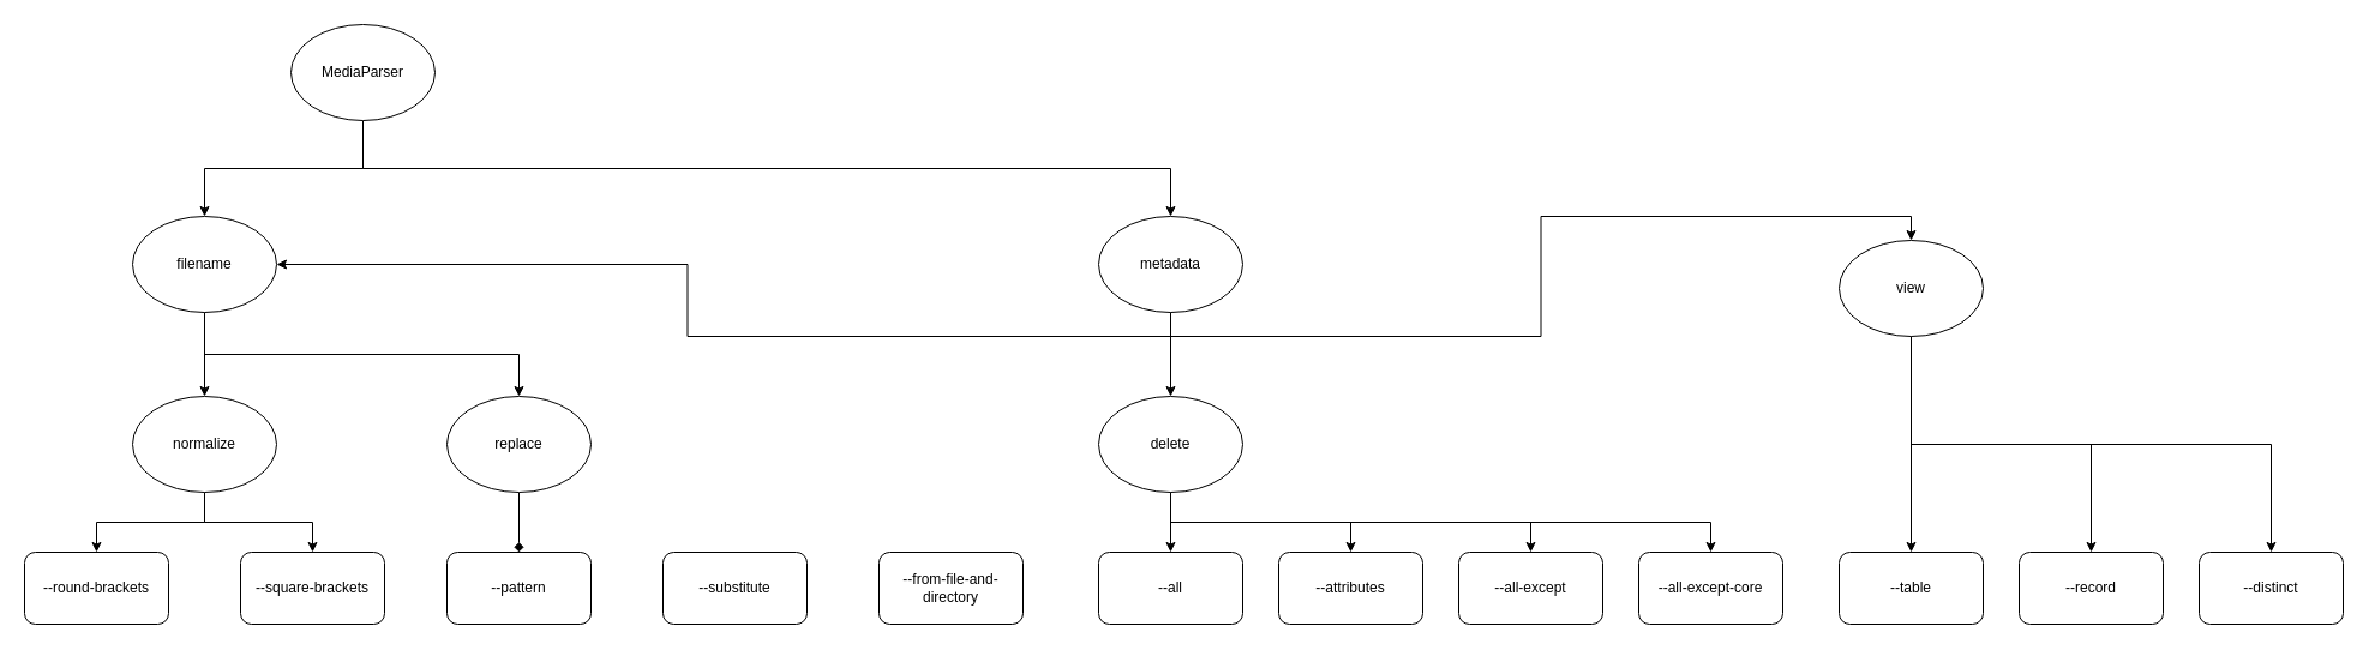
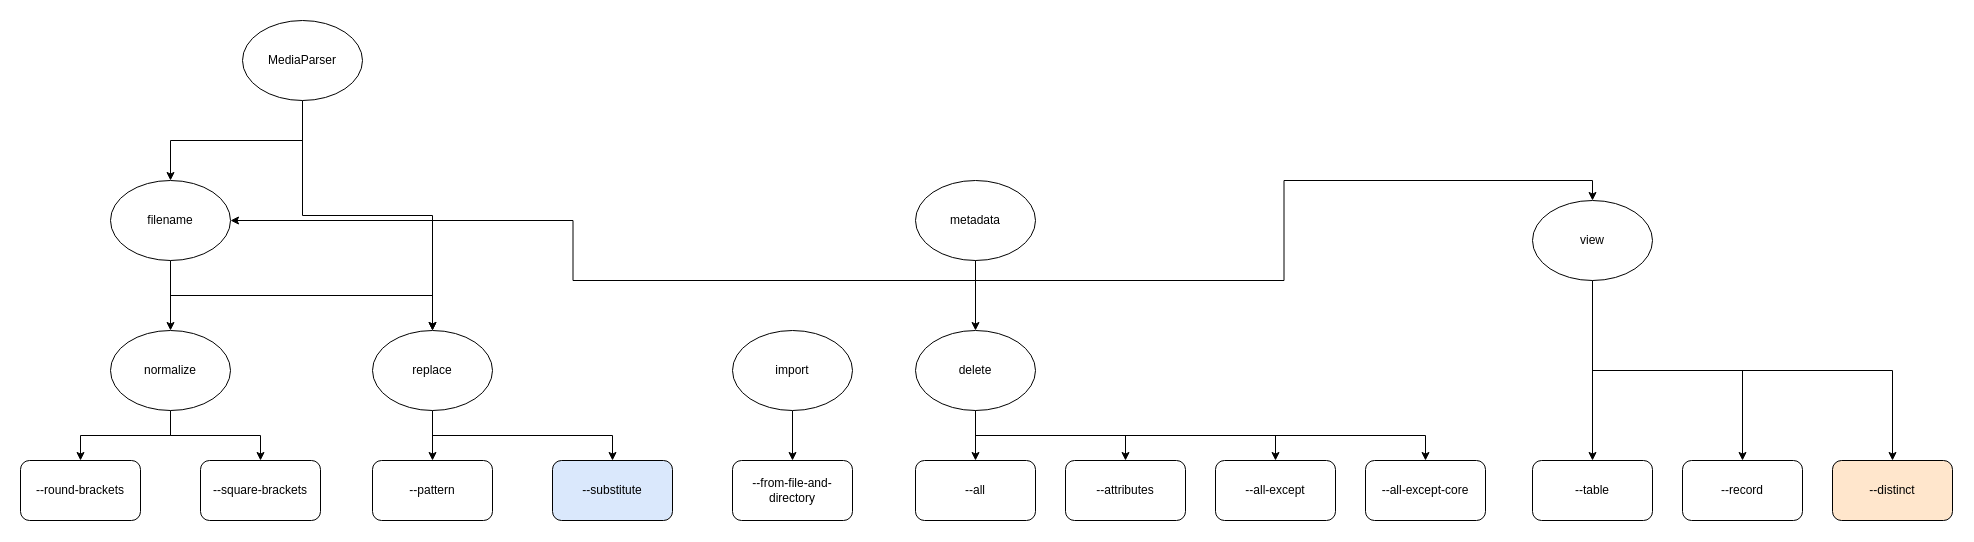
  <mxCell id="0" />
  <mxCell id="1" parent="0" />
  <mxCell id="2" style="edgeStyle=orthogonalEdgeStyle;rounded=0;orthogonalLoop=1;jettySize=auto;html=1;exitX=0.5;exitY=1;exitDx=0;exitDy=0;" edge="1" parent="1" source="5" target="7"><mxGeometry relative="1" as="geometry" /></mxCell>
  <mxCell id="3" style="edgeStyle=orthogonalEdgeStyle;rounded=0;jumpStyle=none;orthogonalLoop=1;jettySize=auto;html=1;exitX=0.5;exitY=1;exitDx=0;exitDy=0;" edge="1" parent="1" source="7" target="35"><mxGeometry relative="1" as="geometry" /></mxCell>
- <mxCell id="4" style="edgeStyle=orthogonalEdgeStyle;rounded=0;jumpStyle=none;orthogonalLoop=1;jettySize=auto;html=1;exitX=0.5;exitY=1;exitDx=0;exitDy=0;" edge="1" parent="1" source="5" target="14"><mxGeometry relative="1" as="geometry" /></mxCell>
+ <mxCell id="4" style="edgeStyle=orthogonalEdgeStyle;rounded=0;jumpStyle=none;orthogonalLoop=1;jettySize=auto;html=1;exitX=0.5;exitY=1;exitDx=0;exitDy=0;" edge="1" parent="1" source="5" target="35"><mxGeometry relative="1" as="geometry" /></mxCell>
  <mxCell id="5" value="MediaParser" style="ellipse;whiteSpace=wrap;html=1;" vertex="1" parent="1"><mxGeometry x="242" y="20" width="120" height="80" as="geometry" /></mxCell>
  <mxCell id="6" style="edgeStyle=orthogonalEdgeStyle;rounded=0;orthogonalLoop=1;jettySize=auto;html=1;entryX=0.5;entryY=0;entryDx=0;entryDy=0;" edge="1" parent="1" source="7" target="10"><mxGeometry relative="1" as="geometry" /></mxCell>
  <mxCell id="7" value="filename" style="ellipse;whiteSpace=wrap;html=1;" vertex="1" parent="1"><mxGeometry x="110" y="180" width="120" height="80" as="geometry" /></mxCell>
  <mxCell id="8" style="edgeStyle=orthogonalEdgeStyle;rounded=0;orthogonalLoop=1;jettySize=auto;html=1;exitX=0.5;exitY=1;exitDx=0;exitDy=0;entryX=0.5;entryY=0;entryDx=0;entryDy=0;" edge="1" parent="1" source="10" target="22"><mxGeometry relative="1" as="geometry" /></mxCell>
  <mxCell id="9" style="edgeStyle=orthogonalEdgeStyle;rounded=0;orthogonalLoop=1;jettySize=auto;html=1;exitX=0.5;exitY=1;exitDx=0;exitDy=0;entryX=0.5;entryY=0;entryDx=0;entryDy=0;" edge="1" parent="1" source="10" target="23"><mxGeometry relative="1" as="geometry" /></mxCell>
  <mxCell id="10" value="normalize" style="ellipse;whiteSpace=wrap;html=1;" vertex="1" parent="1"><mxGeometry x="110" y="330" width="120" height="80" as="geometry" /></mxCell>
  <mxCell id="11" style="edgeStyle=orthogonalEdgeStyle;rounded=0;orthogonalLoop=1;jettySize=auto;html=1;exitX=0.5;exitY=1;exitDx=0;exitDy=0;" edge="1" parent="1" source="14" target="7"><mxGeometry relative="1" as="geometry" /></mxCell>
  <mxCell id="12" style="edgeStyle=orthogonalEdgeStyle;rounded=0;orthogonalLoop=1;jettySize=auto;html=1;exitX=0.5;exitY=1;exitDx=0;exitDy=0;" edge="1" parent="1" source="14" target="21"><mxGeometry relative="1" as="geometry" /></mxCell>
  <mxCell id="13" style="edgeStyle=orthogonalEdgeStyle;rounded=0;jumpStyle=none;orthogonalLoop=1;jettySize=auto;html=1;exitX=0.5;exitY=1;exitDx=0;exitDy=0;entryX=0.5;entryY=0;entryDx=0;entryDy=0;" edge="1" parent="1" source="14" target="32"><mxGeometry relative="1" as="geometry"><mxPoint x="1592" y="330" as="targetPoint" /></mxGeometry></mxCell>
  <mxCell id="14" value="metadata" style="ellipse;whiteSpace=wrap;html=1;" vertex="1" parent="1"><mxGeometry x="915" y="180" width="120" height="80" as="geometry" /></mxCell>
+ <mxCell id="15" style="edgeStyle=orthogonalEdgeStyle;rounded=0;orthogonalLoop=1;jettySize=auto;html=1;exitX=0.5;exitY=1;exitDx=0;exitDy=0;entryX=0.5;entryY=0;entryDx=0;entryDy=0;" edge="1" parent="1" source="16" target="24"><mxGeometry relative="1" as="geometry" /></mxCell>
+ <mxCell id="16" value="import" style="ellipse;whiteSpace=wrap;html=1;" vertex="1" parent="1"><mxGeometry x="732" y="330" width="120" height="80" as="geometry" /></mxCell>
  <mxCell id="17" style="edgeStyle=orthogonalEdgeStyle;rounded=0;orthogonalLoop=1;jettySize=auto;html=1;exitX=0.5;exitY=1;exitDx=0;exitDy=0;" edge="1" parent="1" source="21" target="27"><mxGeometry relative="1" as="geometry" /></mxCell>
  <mxCell id="18" style="edgeStyle=orthogonalEdgeStyle;rounded=0;orthogonalLoop=1;jettySize=auto;html=1;exitX=0.5;exitY=1;exitDx=0;exitDy=0;" edge="1" parent="1" source="21" target="25"><mxGeometry relative="1" as="geometry" /></mxCell>
  <mxCell id="19" style="edgeStyle=orthogonalEdgeStyle;rounded=0;orthogonalLoop=1;jettySize=auto;html=1;exitX=0.5;exitY=1;exitDx=0;exitDy=0;entryX=0.5;entryY=0;entryDx=0;entryDy=0;jumpStyle=none;" edge="1" parent="1" source="21" target="26"><mxGeometry relative="1" as="geometry" /></mxCell>
  <mxCell id="20" style="edgeStyle=orthogonalEdgeStyle;rounded=0;jumpStyle=none;orthogonalLoop=1;jettySize=auto;html=1;exitX=0.5;exitY=1;exitDx=0;exitDy=0;entryX=0.5;entryY=0;entryDx=0;entryDy=0;" edge="1" parent="1" source="21" target="28"><mxGeometry relative="1" as="geometry" /></mxCell>
  <mxCell id="21" value="delete" style="ellipse;whiteSpace=wrap;html=1;" vertex="1" parent="1"><mxGeometry x="915" y="330" width="120" height="80" as="geometry" /></mxCell>
  <mxCell id="22" value="--round-brackets" style="rounded=1;whiteSpace=wrap;html=1;" vertex="1" parent="1"><mxGeometry x="20" y="460" width="120" height="60" as="geometry" /></mxCell>
  <mxCell id="23" value="--square-brackets" style="rounded=1;whiteSpace=wrap;html=1;" vertex="1" parent="1"><mxGeometry x="200" y="460" width="120" height="60" as="geometry" /></mxCell>
  <mxCell id="24" value="--from-file-and-directory" style="rounded=1;whiteSpace=wrap;html=1;" vertex="1" parent="1"><mxGeometry x="732" y="460" width="120" height="60" as="geometry" /></mxCell>
  <mxCell id="25" value="--all" style="rounded=1;whiteSpace=wrap;html=1;" vertex="1" parent="1"><mxGeometry x="915" y="460" width="120" height="60" as="geometry" /></mxCell>
  <mxCell id="26" value="--attributes" style="rounded=1;whiteSpace=wrap;html=1;" vertex="1" parent="1"><mxGeometry x="1065" y="460" width="120" height="60" as="geometry" /></mxCell>
  <mxCell id="27" value="--all-except" style="rounded=1;whiteSpace=wrap;html=1;" vertex="1" parent="1"><mxGeometry x="1215" y="460" width="120" height="60" as="geometry" /></mxCell>
  <mxCell id="28" value="--all-except-core" style="rounded=1;whiteSpace=wrap;html=1;" vertex="1" parent="1"><mxGeometry x="1365" y="460" width="120" height="60" as="geometry" /></mxCell>
  <mxCell id="29" style="edgeStyle=orthogonalEdgeStyle;rounded=0;jumpStyle=none;orthogonalLoop=1;jettySize=auto;html=1;exitX=0.5;exitY=1;exitDx=0;exitDy=0;entryX=0.5;entryY=0;entryDx=0;entryDy=0;" edge="1" parent="1" source="32" target="38"><mxGeometry relative="1" as="geometry" /></mxCell>
  <mxCell id="30" style="edgeStyle=orthogonalEdgeStyle;rounded=0;jumpStyle=none;orthogonalLoop=1;jettySize=auto;html=1;exitX=0.5;exitY=1;exitDx=0;exitDy=0;entryX=0.5;entryY=0;entryDx=0;entryDy=0;" edge="1" parent="1" source="32" target="39"><mxGeometry relative="1" as="geometry" /></mxCell>
  <mxCell id="31" style="edgeStyle=orthogonalEdgeStyle;rounded=0;jumpStyle=none;orthogonalLoop=1;jettySize=auto;html=1;exitX=0.5;exitY=1;exitDx=0;exitDy=0;entryX=0.5;entryY=0;entryDx=0;entryDy=0;" edge="1" parent="1" source="32" target="40"><mxGeometry relative="1" as="geometry" /></mxCell>
  <mxCell id="32" value="view" style="ellipse;whiteSpace=wrap;html=1;" vertex="1" parent="1"><mxGeometry x="1532" y="200" width="120" height="80" as="geometry" /></mxCell>
- <mxCell id="33" style="edgeStyle=orthogonalEdgeStyle;rounded=0;jumpStyle=none;orthogonalLoop=1;jettySize=auto;html=1;exitX=0.5;exitY=1;exitDx=0;exitDy=0;endArrow=diamond;" edge="1" parent="1" source="35" target="36"><mxGeometry relative="1" as="geometry" /></mxCell>
+ <mxCell id="33" style="edgeStyle=orthogonalEdgeStyle;rounded=0;jumpStyle=none;orthogonalLoop=1;jettySize=auto;html=1;exitX=0.5;exitY=1;exitDx=0;exitDy=0;" edge="1" parent="1" source="35" target="36"><mxGeometry relative="1" as="geometry" /></mxCell>
+ <mxCell id="34" style="edgeStyle=orthogonalEdgeStyle;rounded=0;jumpStyle=none;orthogonalLoop=1;jettySize=auto;html=1;exitX=0.5;exitY=1;exitDx=0;exitDy=0;entryX=0.5;entryY=0;entryDx=0;entryDy=0;" edge="1" parent="1" source="35" target="37"><mxGeometry relative="1" as="geometry" /></mxCell>
  <mxCell id="35" value="replace" style="ellipse;whiteSpace=wrap;html=1;" vertex="1" parent="1"><mxGeometry x="372" y="330" width="120" height="80" as="geometry" /></mxCell>
  <mxCell id="36" value="--pattern" style="rounded=1;whiteSpace=wrap;html=1;" vertex="1" parent="1"><mxGeometry x="372" y="460" width="120" height="60" as="geometry" /></mxCell>
- <mxCell id="37" value="--substitute" style="rounded=1;whiteSpace=wrap;html=1;" vertex="1" parent="1"><mxGeometry x="552" y="460" width="120" height="60" as="geometry" /></mxCell>
+ <mxCell id="37" value="--substitute" style="rounded=1;whiteSpace=wrap;html=1;fillColor=#dae8fc;" vertex="1" parent="1"><mxGeometry x="552" y="460" width="120" height="60" as="geometry" /></mxCell>
  <mxCell id="38" value="--table" style="rounded=1;whiteSpace=wrap;html=1;" vertex="1" parent="1"><mxGeometry x="1532" y="460" width="120" height="60" as="geometry" /></mxCell>
  <mxCell id="39" value="--record" style="rounded=1;whiteSpace=wrap;html=1;" vertex="1" parent="1"><mxGeometry x="1682" y="460" width="120" height="60" as="geometry" /></mxCell>
- <mxCell id="40" value="--distinct" style="rounded=1;whiteSpace=wrap;html=1;" vertex="1" parent="1"><mxGeometry x="1832" y="460" width="120" height="60" as="geometry" /></mxCell>
+ <mxCell id="40" value="--distinct" style="rounded=1;whiteSpace=wrap;html=1;fillColor=#ffe6cc;" vertex="1" parent="1"><mxGeometry x="1832" y="460" width="120" height="60" as="geometry" /></mxCell>
